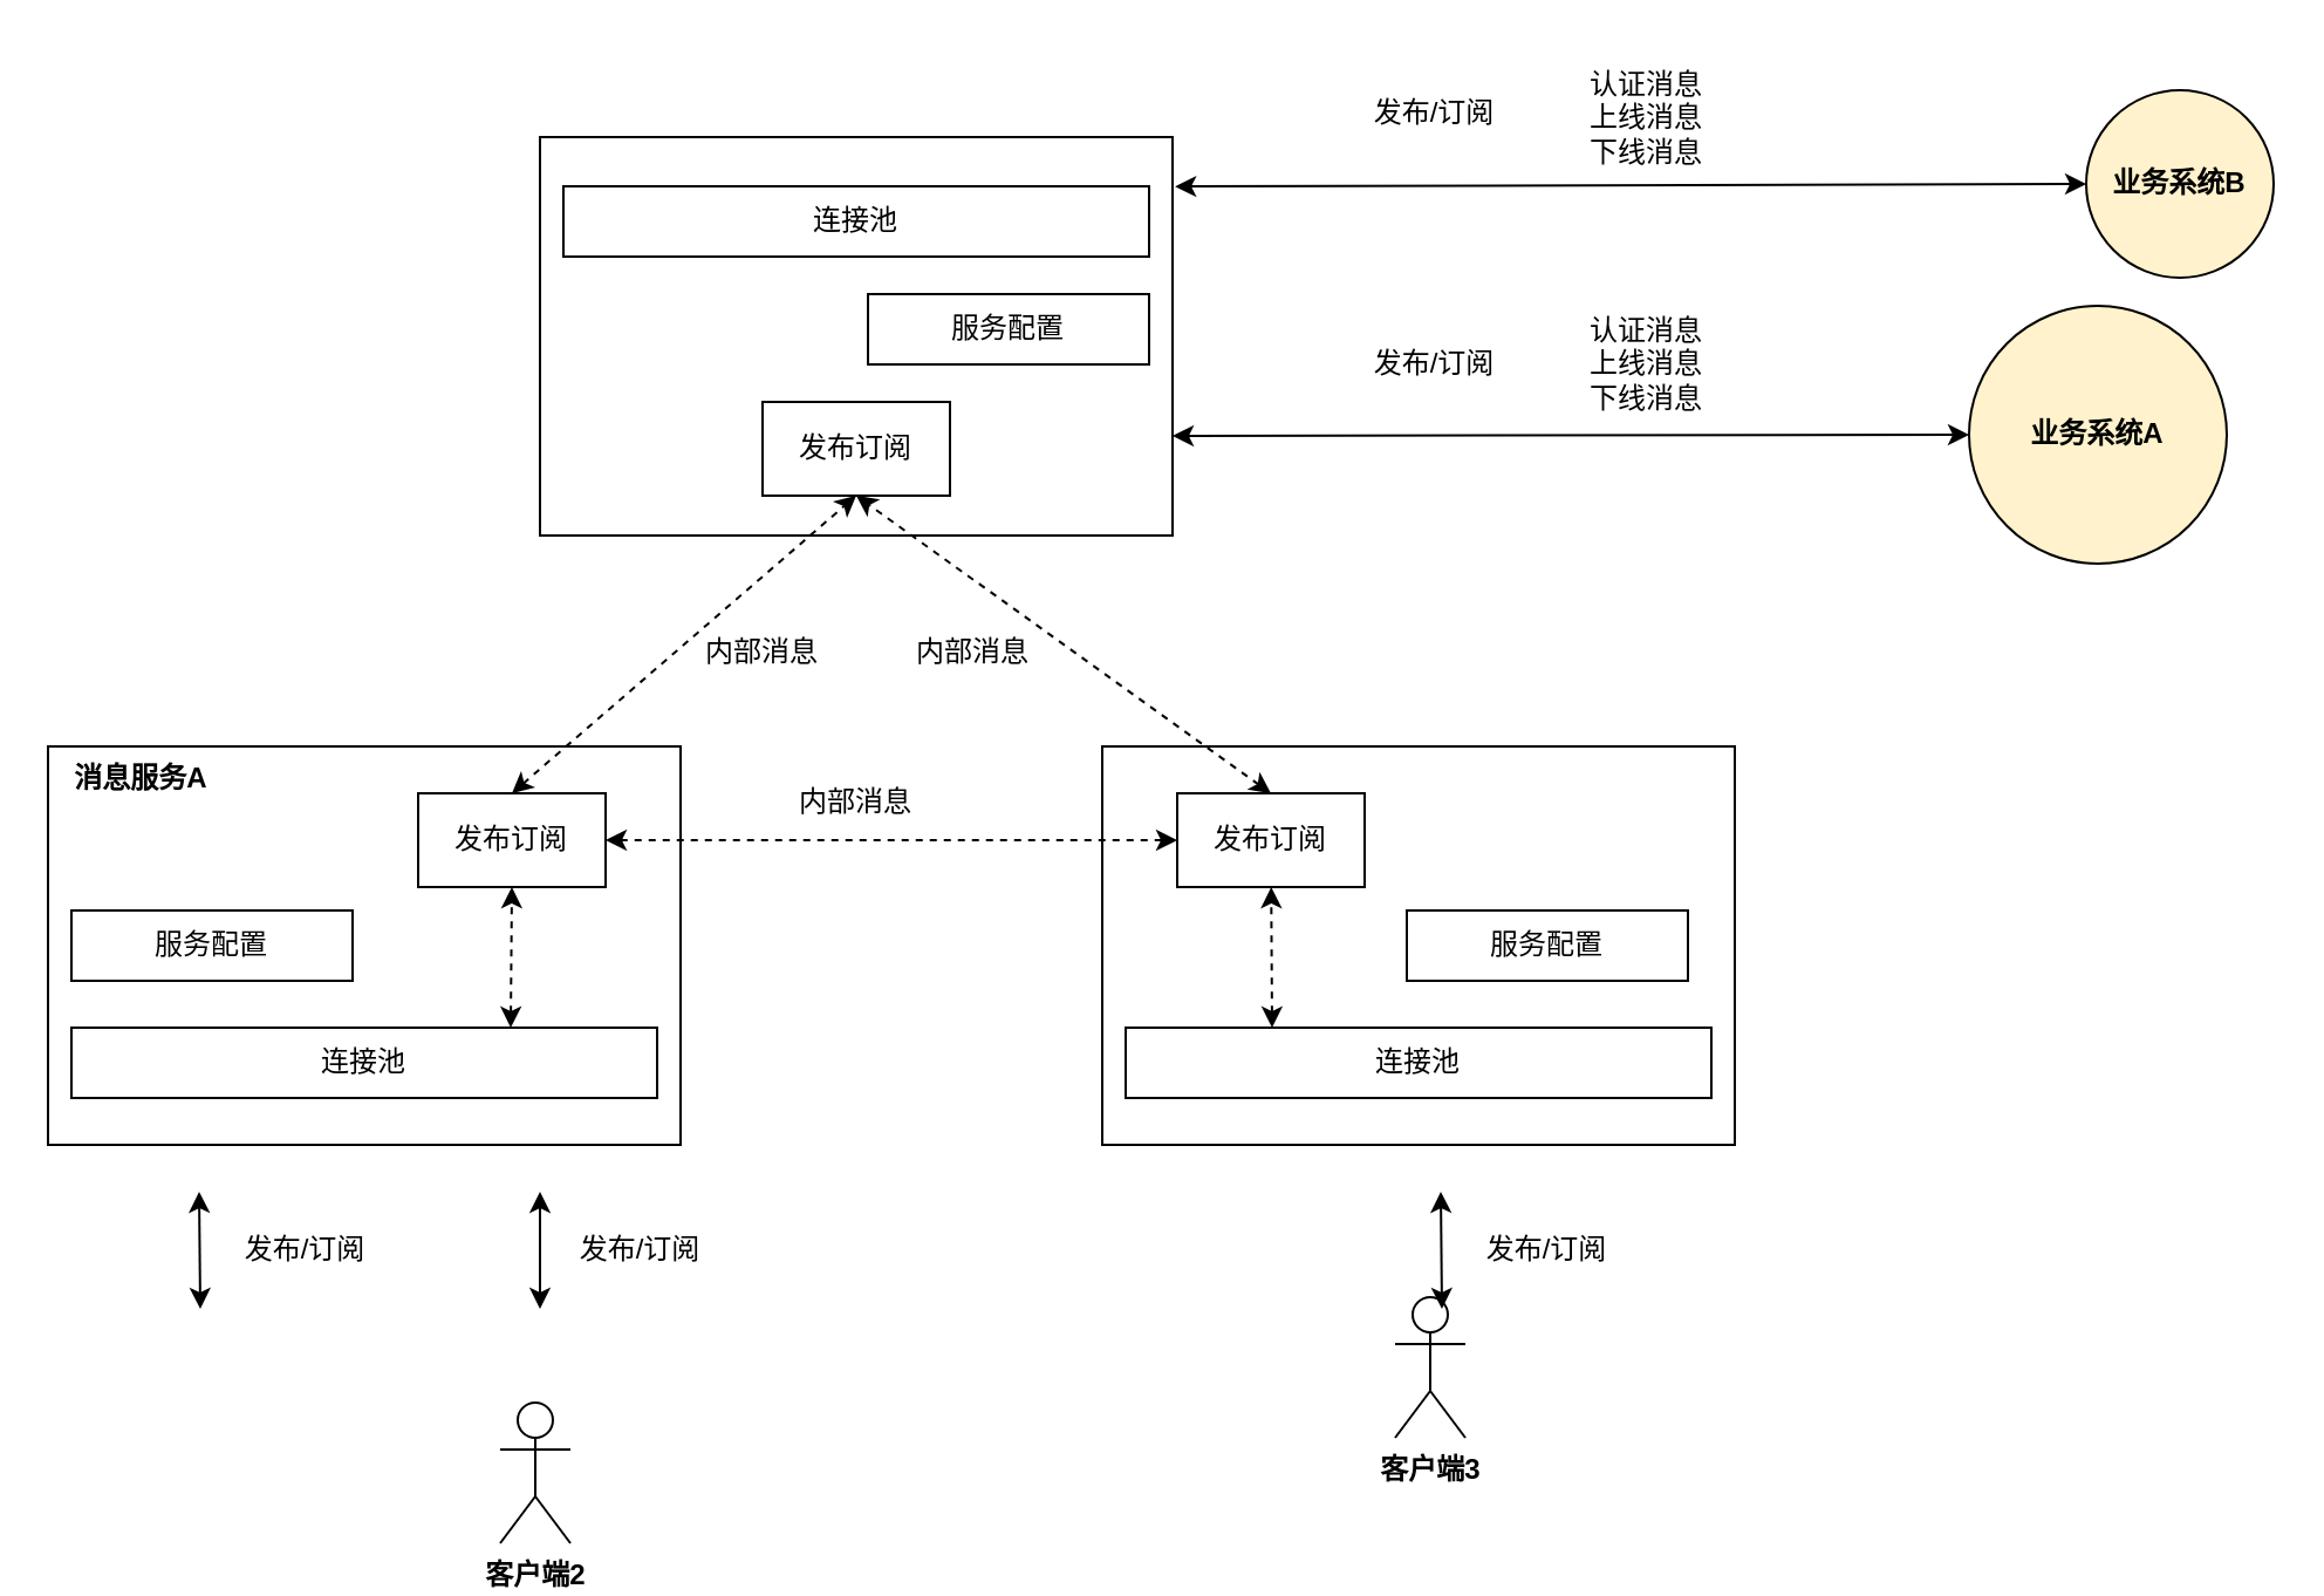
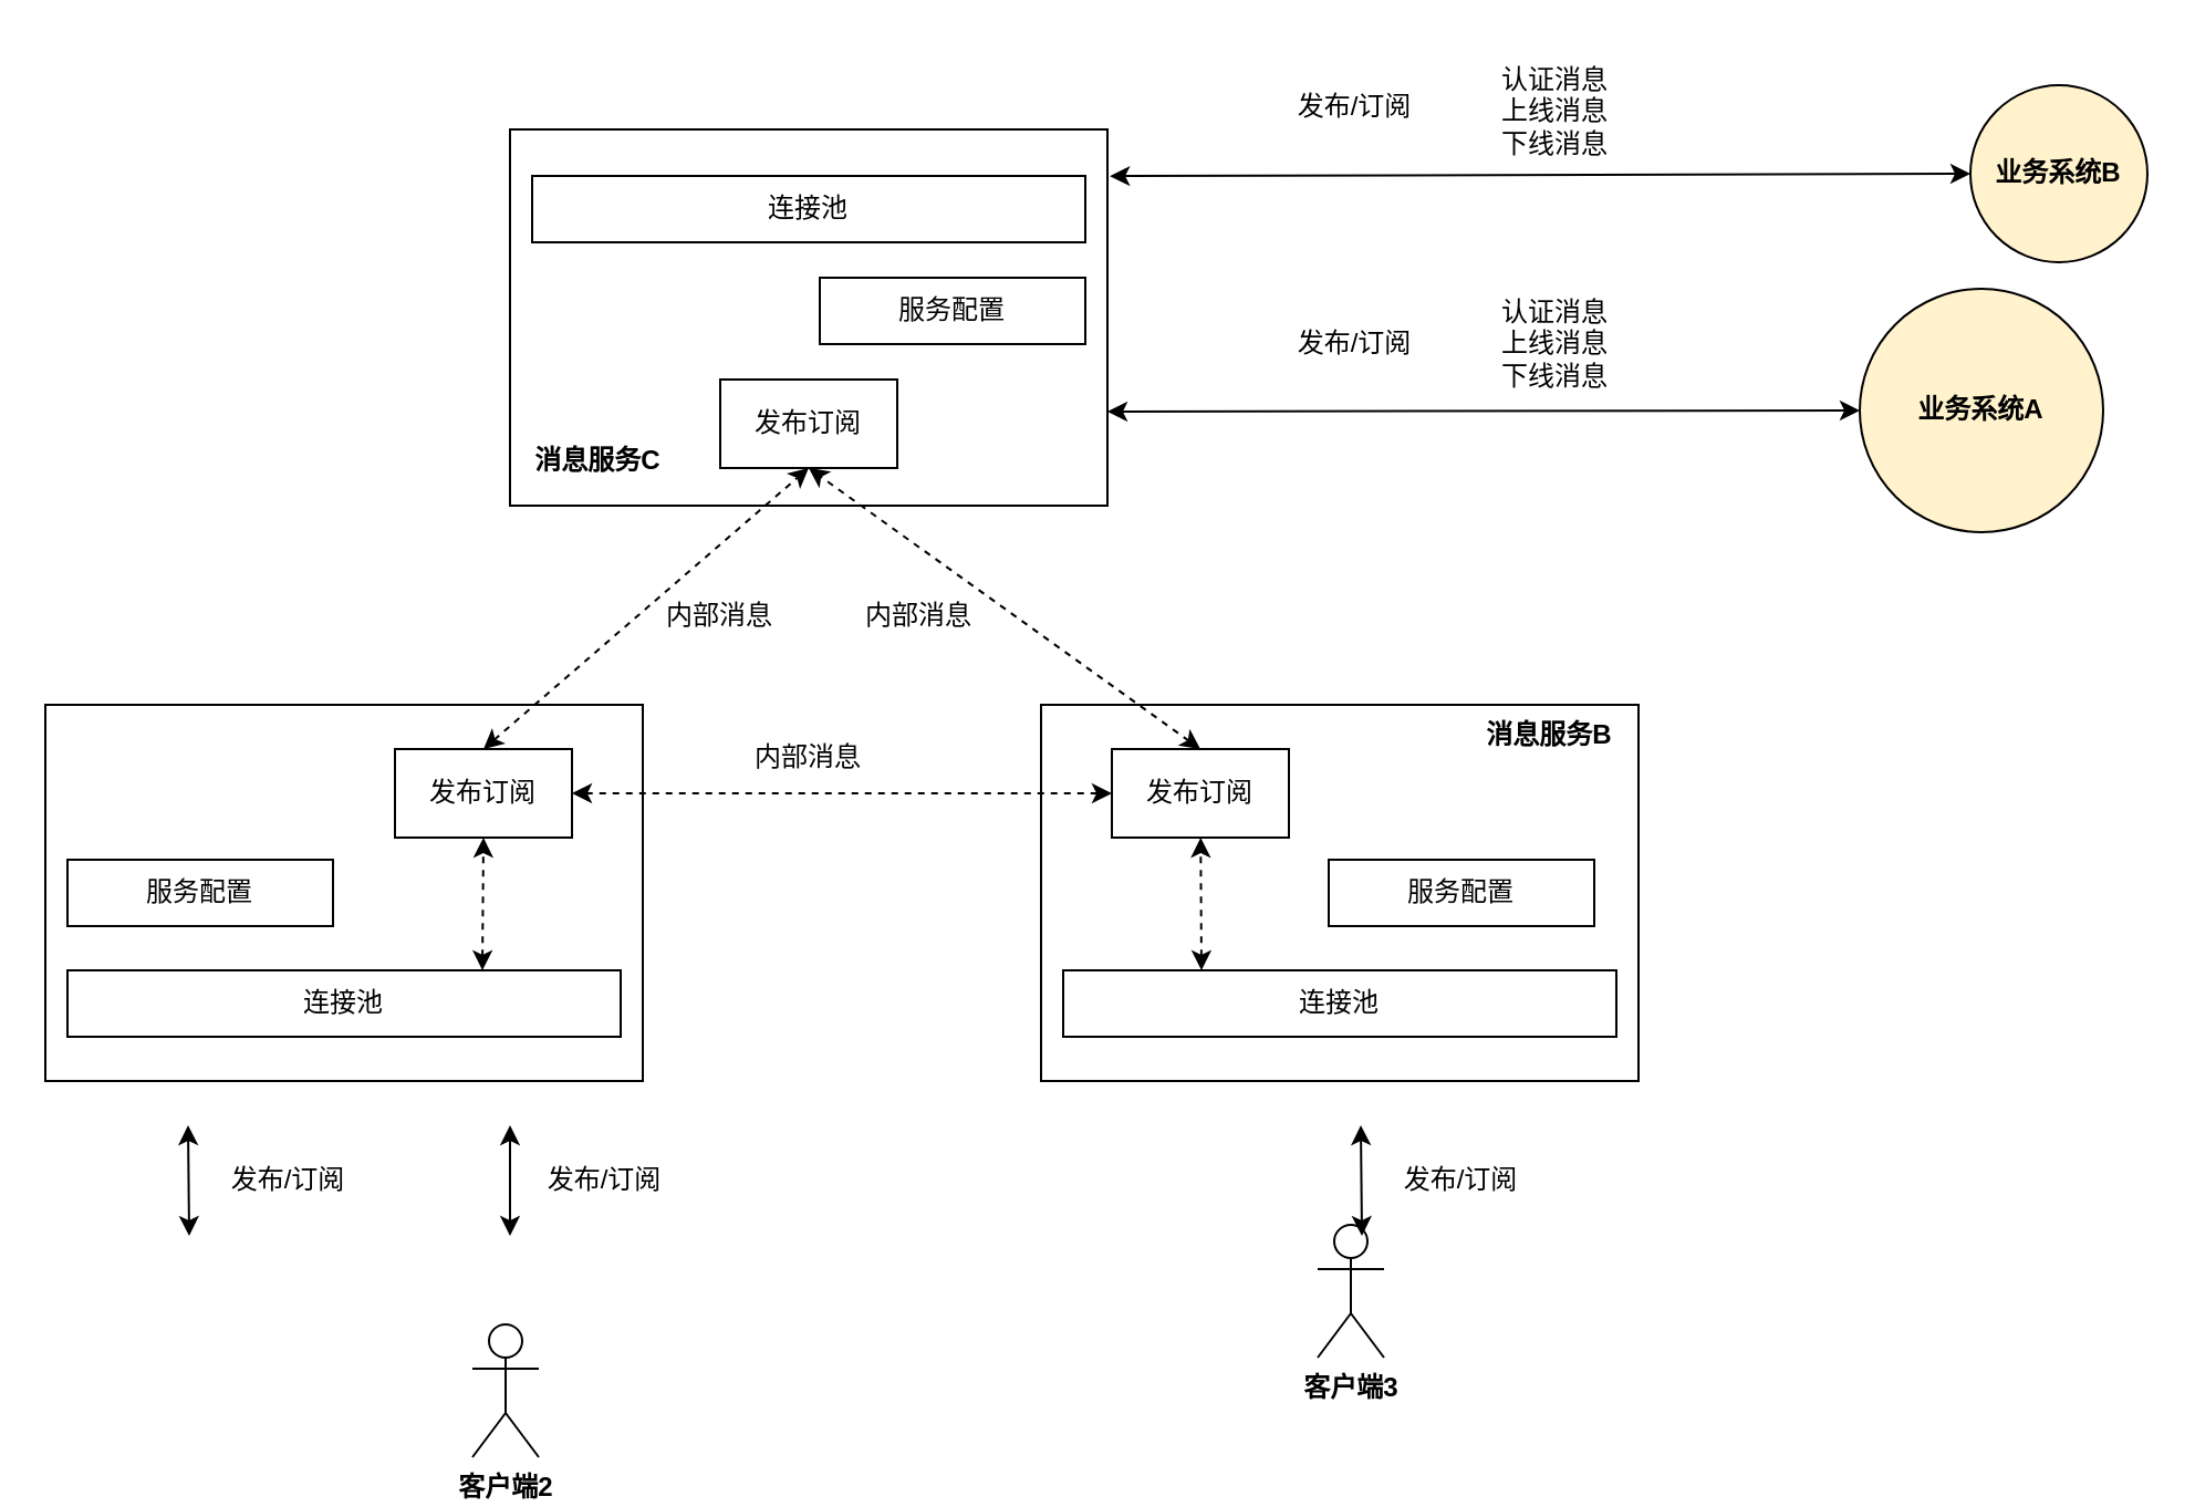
  <mxCell id="0" />
  <mxCell id="1" parent="0" />
  <mxCell id="2" value="" style="rounded=0;whiteSpace=wrap;html=1;" vertex="1" parent="1"><mxGeometry x="20" y="318" width="270" height="170" as="geometry" /></mxCell>
  <mxCell id="3" value="发布订阅" style="rounded=0;whiteSpace=wrap;html=1;" vertex="1" parent="1"><mxGeometry x="178" y="338" width="80" height="40" as="geometry" /></mxCell>
  <mxCell id="4" value="" style="rounded=0;whiteSpace=wrap;html=1;" vertex="1" parent="1"><mxGeometry x="470" y="318" width="270" height="170" as="geometry" /></mxCell>
  <mxCell id="5" value="发布订阅" style="rounded=0;whiteSpace=wrap;html=1;" vertex="1" parent="1"><mxGeometry x="502" y="338" width="80" height="40" as="geometry" /></mxCell>
  <mxCell id="6" value="" style="rounded=0;whiteSpace=wrap;html=1;" vertex="1" parent="1"><mxGeometry x="230" y="58" width="270" height="170" as="geometry" /></mxCell>
  <mxCell id="7" value="发布订阅" style="rounded=0;whiteSpace=wrap;html=1;" vertex="1" parent="1"><mxGeometry x="325" y="171" width="80" height="40" as="geometry" /></mxCell>
  <mxCell id="8" value="" style="endArrow=classic;startArrow=classic;html=1;entryX=0.5;entryY=1;entryDx=0;entryDy=0;exitX=0.5;exitY=0;exitDx=0;exitDy=0;dashed=1;" edge="1" parent="1" source="3" target="7"><mxGeometry width="50" height="50" relative="1" as="geometry"><mxPoint x="170" y="328" as="sourcePoint" /><mxPoint x="320" y="278" as="targetPoint" /></mxGeometry></mxCell>
  <mxCell id="9" value="" style="endArrow=classic;startArrow=classic;html=1;exitX=0.5;exitY=0;exitDx=0;exitDy=0;entryX=0.5;entryY=1;entryDx=0;entryDy=0;dashed=1;" edge="1" parent="1" source="5" target="7"><mxGeometry width="50" height="50" relative="1" as="geometry"><mxPoint x="470" y="498" as="sourcePoint" /><mxPoint x="370" y="208" as="targetPoint" /></mxGeometry></mxCell>
  <mxCell id="10" value="" style="endArrow=classic;startArrow=classic;html=1;entryX=0;entryY=0.5;entryDx=0;entryDy=0;exitX=1;exitY=0.5;exitDx=0;exitDy=0;dashed=1;" edge="1" parent="1" source="3" target="5"><mxGeometry width="50" height="50" relative="1" as="geometry"><mxPoint x="470" y="498" as="sourcePoint" /><mxPoint x="520" y="448" as="targetPoint" /></mxGeometry></mxCell>
  <mxCell id="11" value="连接池" style="rounded=0;whiteSpace=wrap;html=1;" vertex="1" parent="1"><mxGeometry x="30" y="438" width="250" height="30" as="geometry" /></mxCell>
  <mxCell id="12" value="连接池" style="rounded=0;whiteSpace=wrap;html=1;" vertex="1" parent="1"><mxGeometry x="480" y="438" width="250" height="30" as="geometry" /></mxCell>
  <mxCell id="13" value="连接池" style="rounded=0;whiteSpace=wrap;html=1;" vertex="1" parent="1"><mxGeometry x="240" y="79" width="250" height="30" as="geometry" /></mxCell>
  <mxCell id="14" value="" style="endArrow=classic;startArrow=classic;html=1;entryX=0.5;entryY=1;entryDx=0;entryDy=0;exitX=0.75;exitY=0;exitDx=0;exitDy=0;dashed=1;" edge="1" parent="1" source="11" target="3"><mxGeometry width="50" height="50" relative="1" as="geometry"><mxPoint x="210" y="438" as="sourcePoint" /><mxPoint x="260" y="388" as="targetPoint" /></mxGeometry></mxCell>
  <mxCell id="15" value="" style="endArrow=classic;startArrow=classic;html=1;exitX=0.25;exitY=0;exitDx=0;exitDy=0;dashed=1;" edge="1" parent="1" source="12" target="5"><mxGeometry width="50" height="50" relative="1" as="geometry"><mxPoint x="539.5" y="458" as="sourcePoint" /><mxPoint x="540" y="378" as="targetPoint" /></mxGeometry></mxCell>
  <mxCell id="16" value="服务配置" style="rounded=0;whiteSpace=wrap;html=1;" vertex="1" parent="1"><mxGeometry x="30" y="388" width="120" height="30" as="geometry" /></mxCell>
  <mxCell id="17" value="服务配置" style="rounded=0;whiteSpace=wrap;html=1;" vertex="1" parent="1"><mxGeometry x="600" y="388" width="120" height="30" as="geometry" /></mxCell>
  <mxCell id="18" value="服务配置" style="rounded=0;whiteSpace=wrap;html=1;" vertex="1" parent="1"><mxGeometry x="370" y="125" width="120" height="30" as="geometry" /></mxCell>
  <mxCell id="19" value="业务系统A" style="ellipse;whiteSpace=wrap;html=1;aspect=fixed;fontStyle=1;fillColor=#fff2cc;" vertex="1" parent="1"><mxGeometry x="840" y="130" width="110" height="110" as="geometry" /></mxCell>
  <mxCell id="20" value="业务系统B" style="ellipse;whiteSpace=wrap;html=1;aspect=fixed;fontStyle=1;fillColor=#fff2cc;" vertex="1" parent="1"><mxGeometry x="890" y="38" width="80" height="80" as="geometry" /></mxCell>
  <mxCell id="21" value="客户端2" style="shape=umlActor;verticalLabelPosition=bottom;verticalAlign=top;html=1;outlineConnect=0;fontStyle=1" vertex="1" parent="1"><mxGeometry x="213" y="598" width="30" height="60" as="geometry" /></mxCell>
  <mxCell id="22" value="客户端3" style="shape=umlActor;verticalLabelPosition=bottom;verticalAlign=top;html=1;outlineConnect=0;fontStyle=1" vertex="1" parent="1"><mxGeometry x="595" y="553" width="30" height="60" as="geometry" /></mxCell>
  <mxCell id="23" value="" style="endArrow=classic;startArrow=classic;html=1;" edge="1" parent="1"><mxGeometry width="50" height="50" relative="1" as="geometry"><mxPoint x="85" y="558" as="sourcePoint" /><mxPoint x="84.5" y="508" as="targetPoint" /></mxGeometry></mxCell>
  <mxCell id="24" value="" style="endArrow=classic;startArrow=classic;html=1;" edge="1" parent="1"><mxGeometry width="50" height="50" relative="1" as="geometry"><mxPoint x="230" y="558" as="sourcePoint" /><mxPoint x="230" y="508" as="targetPoint" /></mxGeometry></mxCell>
  <mxCell id="25" value="" style="endArrow=classic;startArrow=classic;html=1;" edge="1" parent="1"><mxGeometry width="50" height="50" relative="1" as="geometry"><mxPoint x="615" y="558" as="sourcePoint" /><mxPoint x="614.5" y="508" as="targetPoint" /></mxGeometry></mxCell>
- <mxCell id="26" value="消息服务A" style="text;html=1;strokeColor=none;fillColor=none;align=center;verticalAlign=middle;whiteSpace=wrap;rounded=0;fontStyle=1" vertex="1" parent="1"><mxGeometry x="20" y="322" width="80" height="20" as="geometry" /></mxCell>
+ <mxCell id="27" value="消息服务B" style="text;html=1;strokeColor=none;fillColor=none;align=center;verticalAlign=middle;whiteSpace=wrap;rounded=0;fontStyle=1" vertex="1" parent="1"><mxGeometry x="660" y="322" width="80" height="20" as="geometry" /></mxCell>
+ <mxCell id="28" value="消息服务C" style="text;html=1;strokeColor=none;fillColor=none;align=center;verticalAlign=middle;whiteSpace=wrap;rounded=0;fontStyle=1" vertex="1" parent="1"><mxGeometry x="230" y="198" width="80" height="20" as="geometry" /></mxCell>
  <mxCell id="29" value="内部消息" style="text;html=1;strokeColor=none;fillColor=none;align=center;verticalAlign=middle;whiteSpace=wrap;rounded=0;" vertex="1" parent="1"><mxGeometry x="300" y="268" width="50" height="20" as="geometry" /></mxCell>
  <mxCell id="30" value="内部消息" style="text;html=1;strokeColor=none;fillColor=none;align=center;verticalAlign=middle;whiteSpace=wrap;rounded=0;" vertex="1" parent="1"><mxGeometry x="340" y="332" width="50" height="20" as="geometry" /></mxCell>
  <mxCell id="31" value="内部消息" style="text;html=1;strokeColor=none;fillColor=none;align=center;verticalAlign=middle;whiteSpace=wrap;rounded=0;" vertex="1" parent="1"><mxGeometry x="390" y="268" width="50" height="20" as="geometry" /></mxCell>
  <mxCell id="32" value="发布/订阅" style="text;html=1;strokeColor=none;fillColor=none;align=center;verticalAlign=middle;whiteSpace=wrap;rounded=0;" vertex="1" parent="1"><mxGeometry x="630" y="523" width="60" height="20" as="geometry" /></mxCell>
  <mxCell id="33" value="认证消息&lt;br&gt;上线消息&lt;br&gt;下线消息" style="text;html=1;strokeColor=none;fillColor=none;align=center;verticalAlign=middle;whiteSpace=wrap;rounded=0;" vertex="1" parent="1"><mxGeometry x="665" y="20" width="75" height="59" as="geometry" /></mxCell>
  <mxCell id="34" value="" style="endArrow=classic;startArrow=classic;html=1;entryX=0;entryY=0.5;entryDx=0;entryDy=0;exitX=1.004;exitY=0.124;exitDx=0;exitDy=0;exitPerimeter=0;" edge="1" parent="1" source="6" target="20"><mxGeometry width="50" height="50" relative="1" as="geometry"><mxPoint x="540" y="118" as="sourcePoint" /><mxPoint x="590" y="68" as="targetPoint" /></mxGeometry></mxCell>
  <mxCell id="35" value="" style="endArrow=classic;startArrow=classic;html=1;entryX=0;entryY=0.5;entryDx=0;entryDy=0;exitX=1;exitY=0.75;exitDx=0;exitDy=0;" edge="1" parent="1" source="6" target="19"><mxGeometry width="50" height="50" relative="1" as="geometry"><mxPoint x="660" y="238" as="sourcePoint" /><mxPoint x="710" y="188" as="targetPoint" /></mxGeometry></mxCell>
  <mxCell id="36" value="认证消息&lt;br&gt;上线消息&lt;br&gt;下线消息" style="text;html=1;strokeColor=none;fillColor=none;align=center;verticalAlign=middle;whiteSpace=wrap;rounded=0;" vertex="1" parent="1"><mxGeometry x="665" y="125" width="75" height="59" as="geometry" /></mxCell>
  <mxCell id="37" value="发布/订阅" style="text;html=1;strokeColor=none;fillColor=none;align=center;verticalAlign=middle;whiteSpace=wrap;rounded=0;" vertex="1" parent="1"><mxGeometry x="243" y="523" width="60" height="20" as="geometry" /></mxCell>
  <mxCell id="38" value="发布/订阅" style="text;html=1;strokeColor=none;fillColor=none;align=center;verticalAlign=middle;whiteSpace=wrap;rounded=0;" vertex="1" parent="1"><mxGeometry x="100" y="523" width="60" height="20" as="geometry" /></mxCell>
  <mxCell id="39" value="发布/订阅" style="text;html=1;strokeColor=none;fillColor=none;align=center;verticalAlign=middle;whiteSpace=wrap;rounded=0;" vertex="1" parent="1"><mxGeometry x="582" y="38" width="60" height="20" as="geometry" /></mxCell>
  <mxCell id="40" value="发布/订阅" style="text;html=1;strokeColor=none;fillColor=none;align=center;verticalAlign=middle;whiteSpace=wrap;rounded=0;" vertex="1" parent="1"><mxGeometry x="582" y="144.5" width="60" height="20" as="geometry" /></mxCell>
